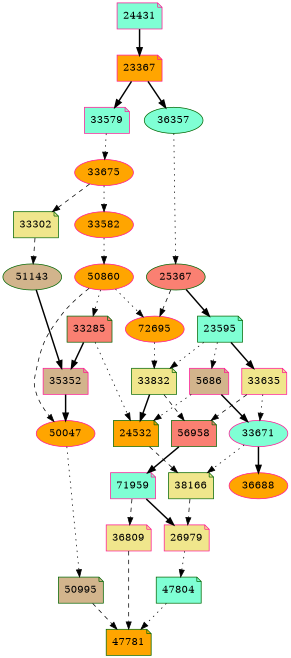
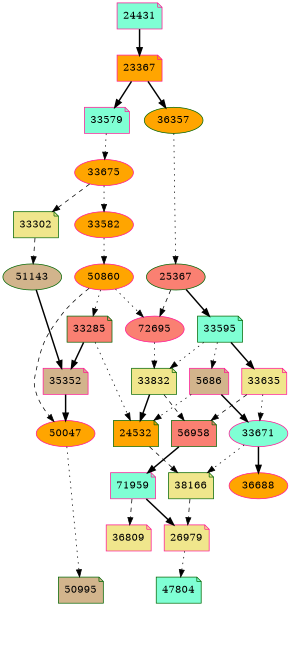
  strict digraph {
    node [color=deeppink fillcolor=orange shape=note style=filled]
    edge [style=dotted]
-   n1 [color=darkgreen label=47781]
    n2 [color=darkgreen fillcolor=aquamarine label=47804]
    n3 [color=darkgreen fillcolor=tan label=50995]
    n4 [fillcolor=khaki label=36809]
    n5 [fillcolor=khaki label=26979]
    n6 [label=50047 shape=ellipse]
    n7 [fillcolor=aquamarine label=71959]
    n8 [label=36688 shape=ellipse]
    n9 [color=darkgreen fillcolor=khaki label=38166]
    n10 [fillcolor=tan label=35352]
    n11 [label=50860 shape=ellipse]
    n12 [color=darkgreen fillcolor=salmon label=33285]
-   n13 [label=72695 shape=ellipse]
+   n13 [fillcolor=salmon label=72695 shape=ellipse]
    n14 [color=darkgreen label=24532]
    n15 [color=darkgreen fillcolor=khaki label=33832]
    n16 [color=darkgreen fillcolor=salmon label=56958]
    n17 [fillcolor=aquamarine label=33671 shape=ellipse]
    n18 [color=darkgreen fillcolor=tan label=51143 shape=ellipse]
    n19 [label=33582 shape=ellipse]
    n20 [fillcolor=khaki label=33635]
    n21 [fillcolor=tan label=5686]
    n22 [color=darkgreen fillcolor=khaki label=33302]
    n23 [label=33675 shape=ellipse]
-   n24 [color=darkgreen fillcolor=aquamarine label=23595]
+   n24 [color=darkgreen fillcolor=aquamarine label=33595]
    n25 [fillcolor=aquamarine label=33579]
    n26 [color=darkgreen fillcolor=salmon label=25367 shape=ellipse]
    n27 [label=23367]
-   n28 [color=darkgreen fillcolor=aquamarine label=36357 shape=ellipse]
+   n28 [color=darkgreen label=36357 shape=ellipse]
    n29 [fillcolor=aquamarine label=24431]
-   n2 -> n1
-   n3 -> n1 [style=dashed]
-   n4 -> n1 [style=dashed]
    n5 -> n2
    n6 -> n3
    n7 -> n4 [style=dashed]
    n7 -> n5 [style=bold]
    n9 -> n5 [style=dashed]
    n10 -> n6 [style=bold]
    n11 -> n6 [style=dashed]
    n11 -> n12
    n11 -> n13
    n12 -> n10 [style=bold]
    n12 -> n14
    n13 -> n15
    n14 -> n9 [style=dashed]
    n15 -> n14 [style=bold]
    n15 -> n16 [style=dashed]
    n16 -> n7 [style=bold]
    n17 -> n8 [style=bold]
    n17 -> n9
    n18 -> n10 [style=bold]
    n19 -> n11
    n20 -> n16 [style=dashed]
    n20 -> n17
    n21 -> n14
    n21 -> n17 [style=bold]
    n22 -> n18 [style=dashed]
    n23 -> n19
    n23 -> n22 [style=dashed]
    n24 -> n15
    n24 -> n20 [style=bold]
    n24 -> n21
    n25 -> n23
    n26 -> n13 [style=dashed]
    n26 -> n24 [style=bold]
    n27 -> n25 [style=bold]
    n27 -> n28 [style=bold]
    n28 -> n26
    n29 -> n27 [style=bold]
  }
